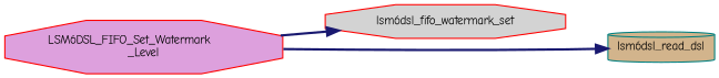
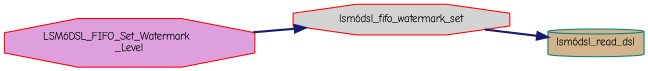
  digraph {
    fontname="Comic Neue"
    rankdir=LR
    node [color=red fontname="Comic Neue" fontsize=10 shape=octagon style=filled]
    edge [color=midnightblue fontname="Comic Neue" fontsize=10 labelfontname=Helvetica labelfontsize=10 style=bold]
    n1 [fillcolor=plum fontcolor=black height=0.2 label="LSM6DSL_FIFO_Set_Watermark\l_Level" width=0.4]
    n2 [fillcolor=lightgrey height=0.2 label=lsm6dsl_fifo_watermark_set width=0.4]
    n3 [color=teal fillcolor=tan height=0.2 label=lsm6dsl_read_dsl shape=cylinder width=0.4]
    n1 -> n2
-   n1 -> n3
+   n2 -> n3
  }
